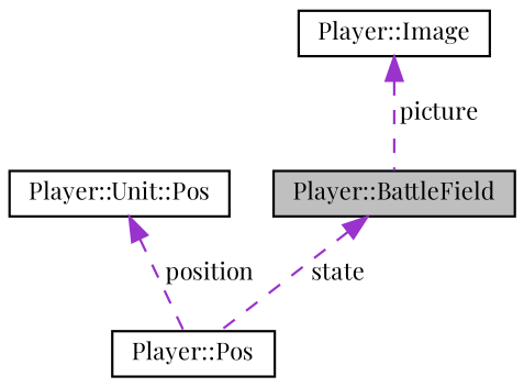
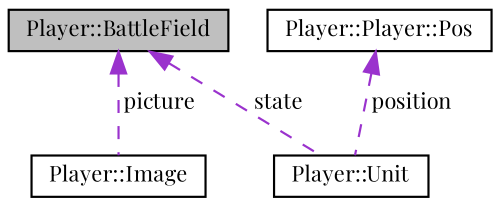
  digraph {
    fontname="Playfair Display"
    node [color=black fillcolor=white fontname="Playfair Display" fontsize=10 shape=record style=filled]
    edge [color=darkorchid3 dir=back fontname="Playfair Display" fontsize=10 labelfontname=Helvetica labelfontsize=10 style=dashed]
    n1 [fillcolor=grey75 fontcolor=black height=0.2 label="Player::BattleField" width=0.4]
-   n2 [height=0.2 label="Player::Pos" width=0.4]
-   n3 [height=0.2 label="Player::Unit::Pos" width=0.4]
+   n2 [height=0.2 label="Player::Unit" width=0.4]
+   n3 [height=0.2 label="Player::Player::Pos" width=0.4]
    n4 [height=0.2 label="Player::Image" width=0.4]
    n1 -> n2 [label=" state"]
    n3 -> n2 [label=" position"]
-   n4 -> n1 [label=" picture"]
+   n1 -> n4 [label=" picture"]
  }
